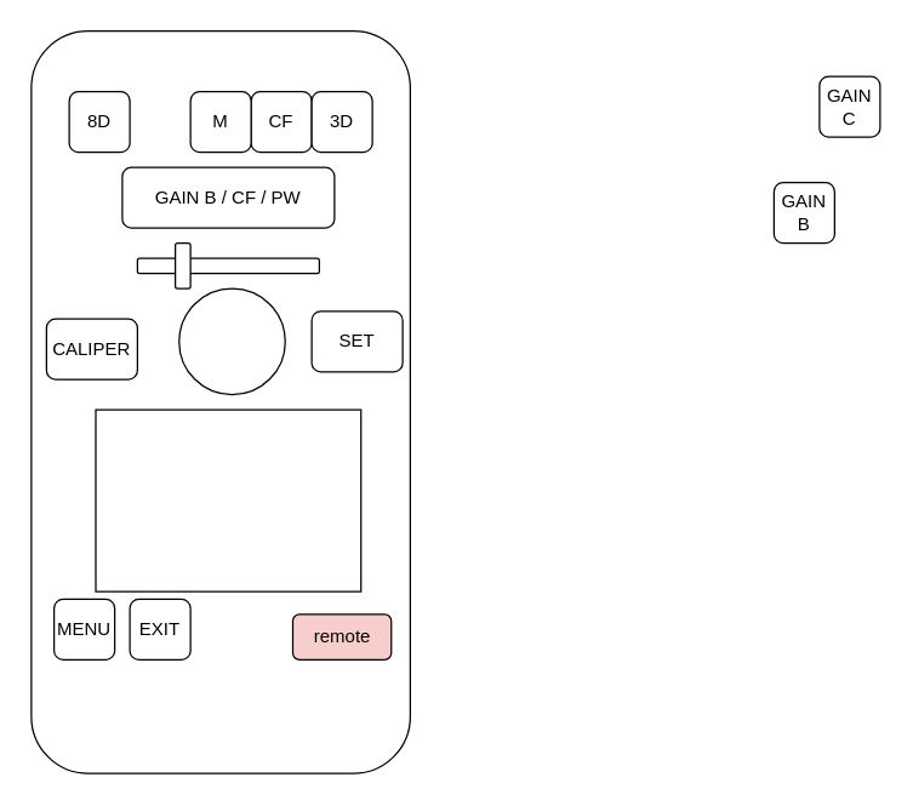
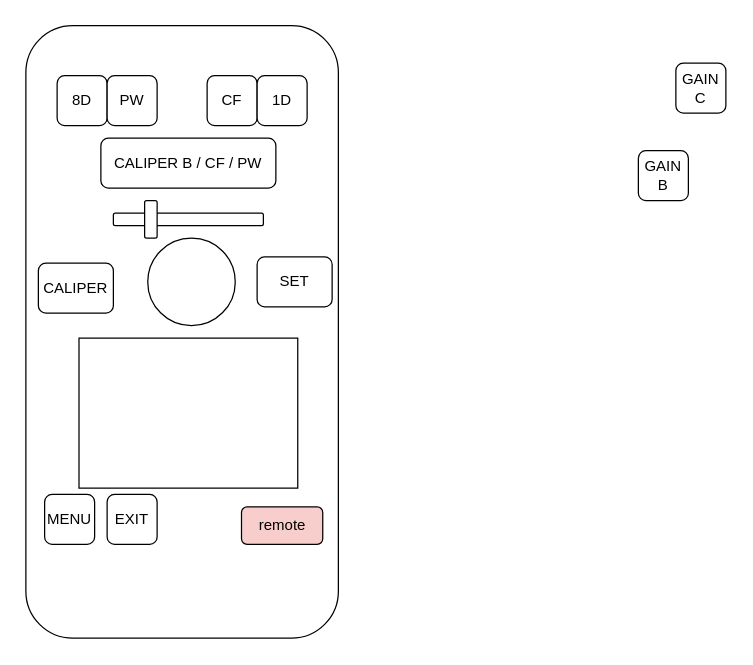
  <mxCell id="0" />
  <mxCell id="1" parent="0" />
  <mxCell id="2" value="" style="rounded=1;whiteSpace=wrap;html=1;" vertex="1" parent="1"><mxGeometry x="20" y="20" width="250" height="490" as="geometry" /></mxCell>
  <mxCell id="3" value="8D" style="rounded=1;whiteSpace=wrap;html=1;" vertex="1" parent="1"><mxGeometry x="45" y="60" width="40" height="40" as="geometry" /></mxCell>
+ <mxCell id="4" value="PW" style="rounded=1;whiteSpace=wrap;html=1;" vertex="1" parent="1"><mxGeometry x="85" y="60" width="40" height="40" as="geometry" /></mxCell>
  <mxCell id="5" value="CF" style="rounded=1;whiteSpace=wrap;html=1;" vertex="1" parent="1"><mxGeometry x="165" y="60" width="40" height="40" as="geometry" /></mxCell>
- <mxCell id="6" value="M" style="rounded=1;whiteSpace=wrap;html=1;" vertex="1" parent="1"><mxGeometry x="125" y="60" width="40" height="40" as="geometry" /></mxCell>
- <mxCell id="7" value="3D" style="rounded=1;whiteSpace=wrap;html=1;" vertex="1" parent="1"><mxGeometry x="205" y="60" width="40" height="40" as="geometry" /></mxCell>
+ <mxCell id="7" value="1D" style="rounded=1;whiteSpace=wrap;html=1;" vertex="1" parent="1"><mxGeometry x="205" y="60" width="40" height="40" as="geometry" /></mxCell>
  <mxCell id="8" value="GAIN B" style="rounded=1;whiteSpace=wrap;html=1;" vertex="1" parent="1"><mxGeometry x="510" y="120" width="40" height="40" as="geometry" /></mxCell>
  <mxCell id="9" value="GAIN C" style="rounded=1;whiteSpace=wrap;html=1;" vertex="1" parent="1"><mxGeometry x="540" y="50" width="40" height="40" as="geometry" /></mxCell>
- <mxCell id="10" value="GAIN B / CF / PW" style="rounded=1;whiteSpace=wrap;html=1;" vertex="1" parent="1"><mxGeometry x="80" y="110" width="140" height="40" as="geometry" /></mxCell>
+ <mxCell id="10" value="CALIPER B / CF / PW" style="rounded=1;whiteSpace=wrap;html=1;" vertex="1" parent="1"><mxGeometry x="80" y="110" width="140" height="40" as="geometry" /></mxCell>
  <mxCell id="11" value="MENU" style="rounded=1;whiteSpace=wrap;html=1;" vertex="1" parent="1"><mxGeometry x="35" y="395" width="40" height="40" as="geometry" /></mxCell>
  <mxCell id="12" value="EXIT" style="rounded=1;whiteSpace=wrap;html=1;" vertex="1" parent="1"><mxGeometry x="85" y="395" width="40" height="40" as="geometry" /></mxCell>
  <mxCell id="13" value="" style="rounded=1;whiteSpace=wrap;html=1;" vertex="1" parent="1"><mxGeometry x="90" y="170" width="120" height="10" as="geometry" /></mxCell>
  <mxCell id="14" value="" style="rounded=1;whiteSpace=wrap;html=1;" vertex="1" parent="1"><mxGeometry x="115" y="160" width="10" height="30" as="geometry" /></mxCell>
  <mxCell id="15" value="CALIPER" style="rounded=1;whiteSpace=wrap;html=1;" vertex="1" parent="1"><mxGeometry x="30" y="210" width="60" height="40" as="geometry" /></mxCell>
  <mxCell id="16" value="SET" style="rounded=1;whiteSpace=wrap;html=1;" vertex="1" parent="1"><mxGeometry x="205" y="205" width="60" height="40" as="geometry" /></mxCell>
  <mxCell id="17" value="" style="ellipse;whiteSpace=wrap;html=1;aspect=fixed;" vertex="1" parent="1"><mxGeometry x="117.5" y="190" width="70" height="70" as="geometry" /></mxCell>
  <mxCell id="18" value="" style="rounded=0;whiteSpace=wrap;html=1;" vertex="1" parent="1"><mxGeometry x="62.5" y="270" width="175" height="120" as="geometry" /></mxCell>
  <mxCell id="19" value="remote" style="rounded=1;whiteSpace=wrap;html=1;fillColor=#f8cecc;" vertex="1" parent="1"><mxGeometry x="192.5" y="405" width="65" height="30" as="geometry" /></mxCell>
